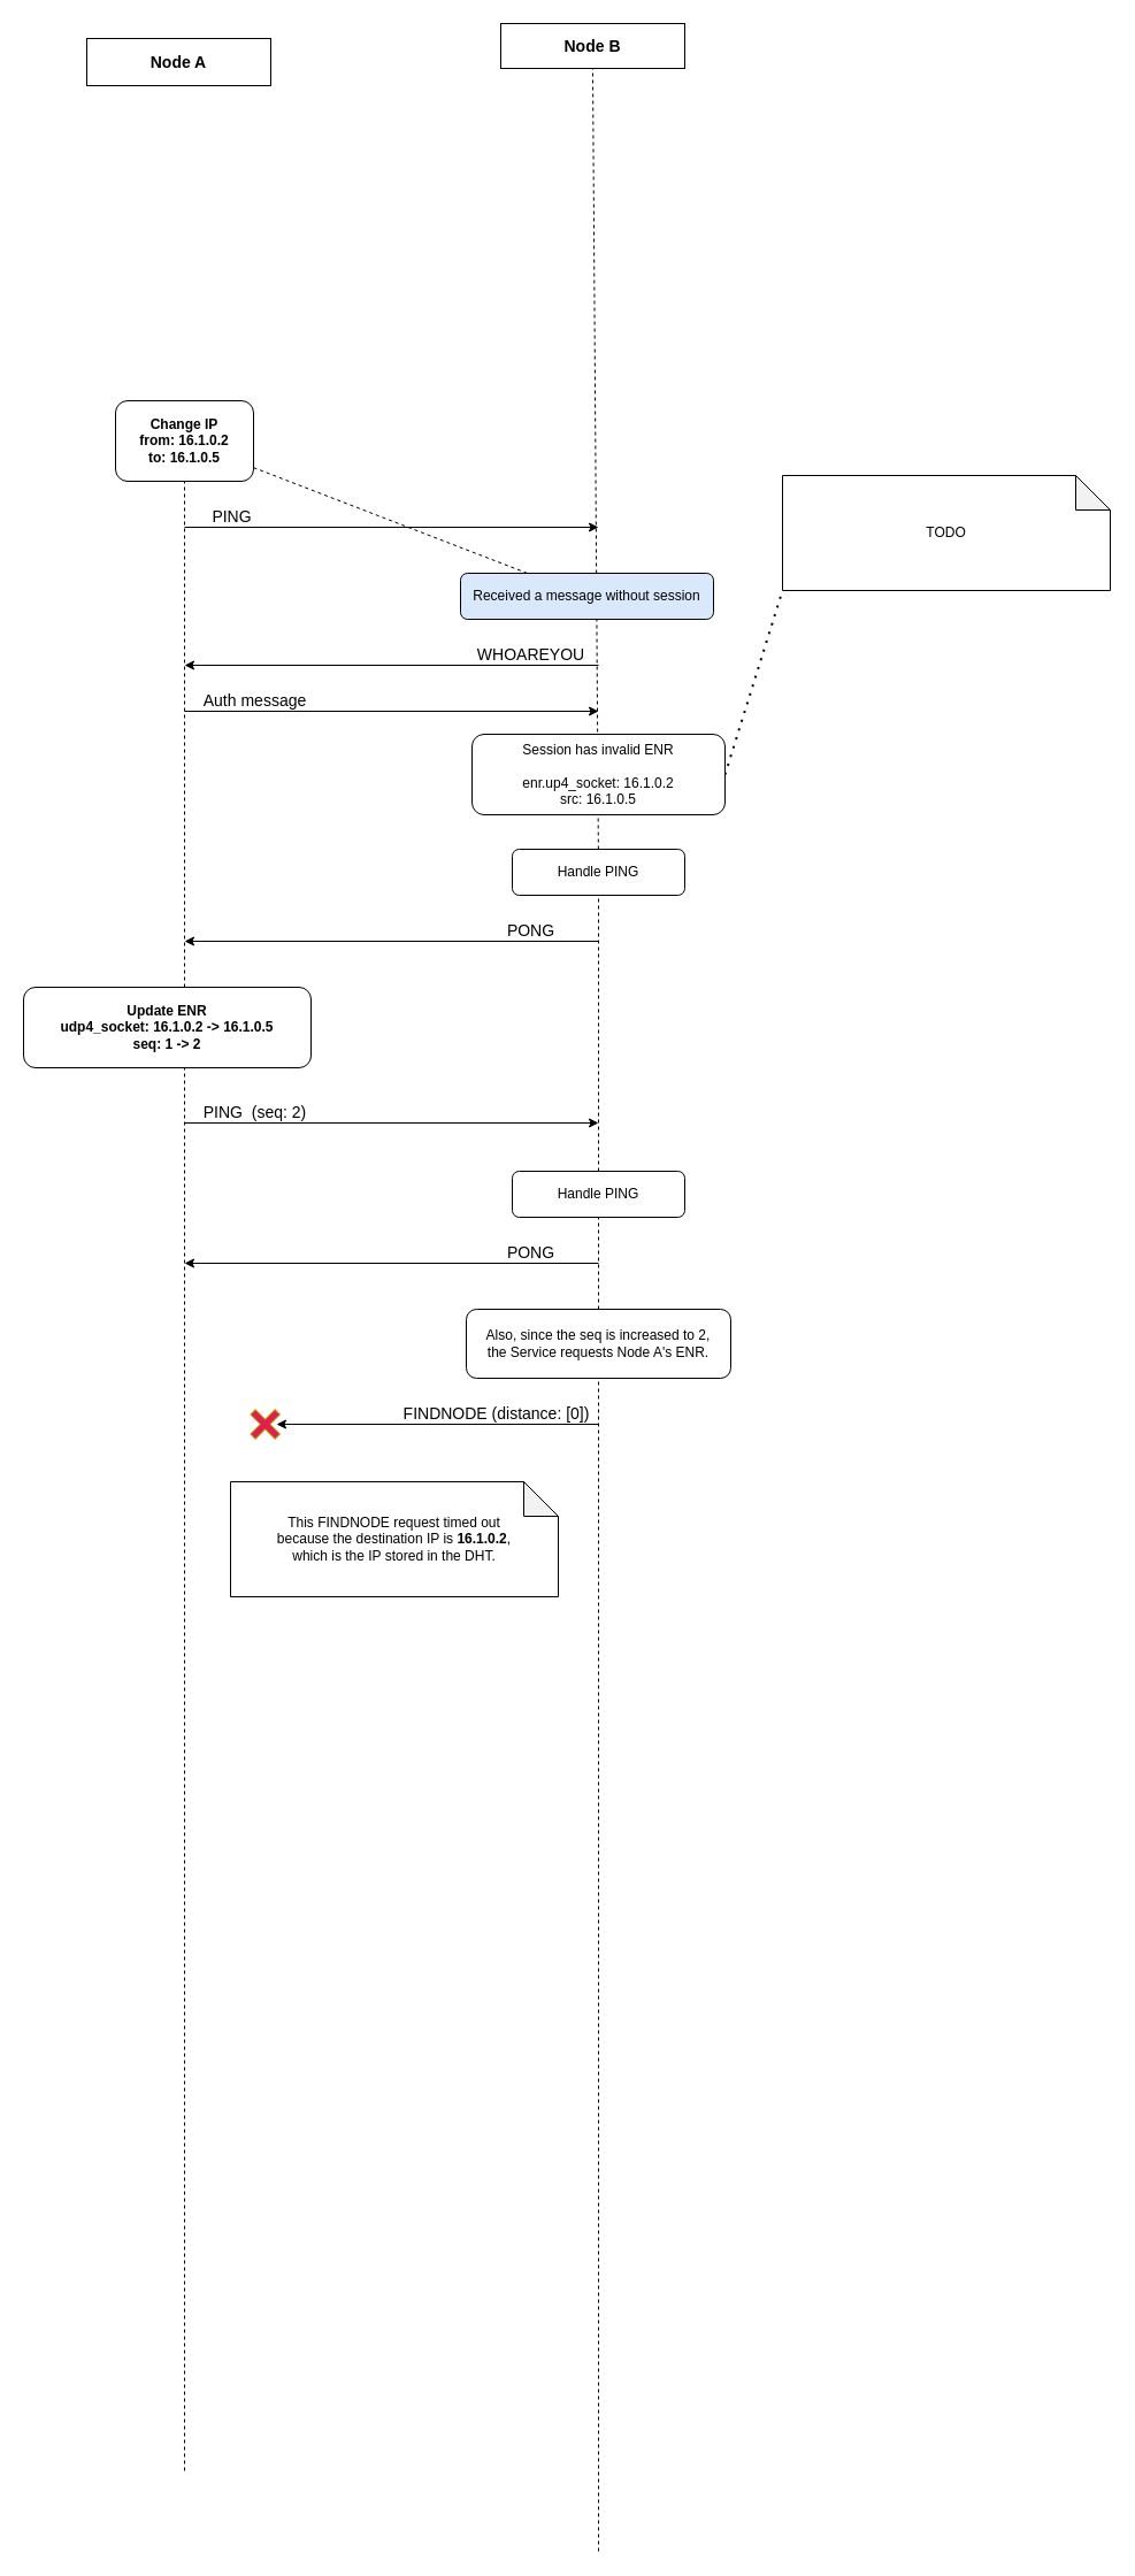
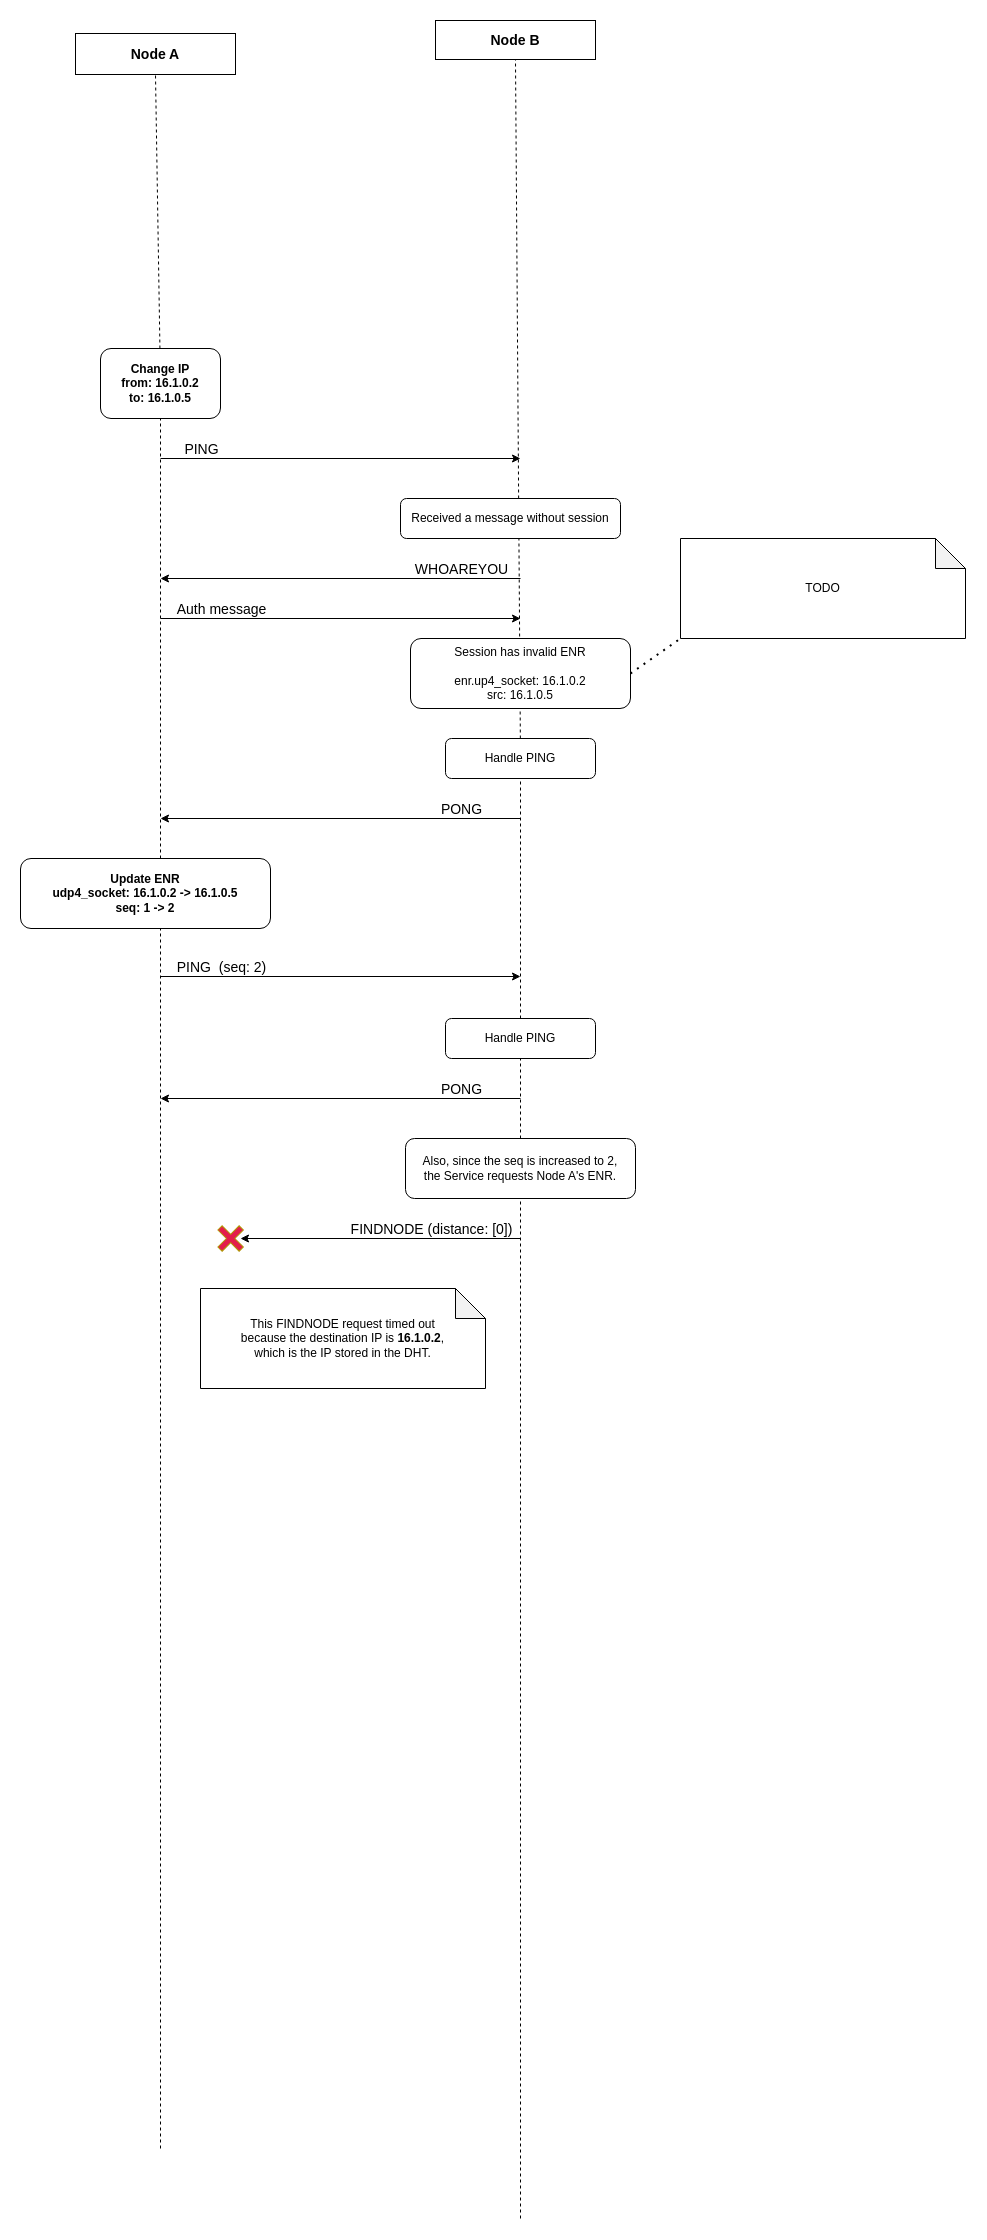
  <mxCell id="0" />
  <mxCell id="1" parent="0" />
  <mxCell id="2" value="Node A" style="rounded=0;whiteSpace=wrap;html=1;fontSize=14;fontStyle=1" vertex="1" parent="1"><mxGeometry x="75" y="33" width="160" height="41" as="geometry" /></mxCell>
  <mxCell id="3" value="Node B" style="rounded=0;whiteSpace=wrap;html=1;fontSize=14;fontStyle=1" vertex="1" parent="1"><mxGeometry x="435" y="20" width="160" height="39" as="geometry" /></mxCell>
- <mxCell id="4" value="" style="endArrow=none;dashed=1;html=1;fontSize=12;startArrow=none;" edge="1" parent="1" target="14" source="9"><mxGeometry width="50" height="50" relative="1" as="geometry"><mxPoint x="160" y="2148" as="sourcePoint" /><mxPoint x="610" y="538" as="targetPoint" /></mxGeometry></mxCell>
+ <mxCell id="4" value="" style="endArrow=none;dashed=1;html=1;fontSize=12;entryX=0.5;entryY=1;entryDx=0;entryDy=0;startArrow=none;" edge="1" parent="1" target="2" source="9"><mxGeometry width="50" height="50" relative="1" as="geometry"><mxPoint x="160" y="2148" as="sourcePoint" /><mxPoint x="610" y="538" as="targetPoint" /></mxGeometry></mxCell>
  <mxCell id="5" value="" style="endArrow=none;dashed=1;html=1;fontSize=12;entryX=0.5;entryY=1;entryDx=0;entryDy=0;startArrow=none;" edge="1" parent="1" target="3" source="19"><mxGeometry width="50" height="50" relative="1" as="geometry"><mxPoint x="520" y="2218" as="sourcePoint" /><mxPoint x="600" y="479" as="targetPoint" /></mxGeometry></mxCell>
  <mxCell id="6" value="" style="endArrow=none;dashed=1;html=1;dashPattern=1 3;strokeWidth=2;fontSize=14;fontColor=#F7FF19;exitX=1;exitY=0.5;exitDx=0;exitDy=0;entryX=0;entryY=1;entryDx=0;entryDy=0;entryPerimeter=0;" edge="1" parent="1" source="17" target="32"><mxGeometry width="50" height="50" relative="1" as="geometry"><mxPoint x="940" y="648" as="sourcePoint" /><mxPoint x="1020" y="448" as="targetPoint" /></mxGeometry></mxCell>
  <mxCell id="7" value="" style="shape=cross;whiteSpace=wrap;html=1;fontSize=12;rotation=45;fillColor=#E31E4C;fontColor=#000000;strokeColor=#B09500;" vertex="1" parent="1"><mxGeometry x="215.14" y="1223" width="30" height="30" as="geometry" /></mxCell>
  <mxCell id="8" value="" style="endArrow=none;dashed=1;html=1;fontSize=12;entryX=0.5;entryY=1;entryDx=0;entryDy=0;" edge="1" parent="1" target="9"><mxGeometry width="50" height="50" relative="1" as="geometry"><mxPoint x="160" y="2148" as="sourcePoint" /><mxPoint x="160" y="339" as="targetPoint" /></mxGeometry></mxCell>
  <mxCell id="9" value="&lt;b&gt;Change IP&lt;br&gt;from: 16.1.0.2&lt;br&gt;to: 16.1.0.5&lt;br&gt;&lt;/b&gt;" style="rounded=1;whiteSpace=wrap;html=1;" vertex="1" parent="1"><mxGeometry x="100" y="348" width="120" height="70" as="geometry" /></mxCell>
  <mxCell id="10" value="" style="endArrow=classic;html=1;fontSize=18;" edge="1" parent="1"><mxGeometry x="-160" y="-140" width="50" height="50" as="geometry"><mxPoint x="160" y="458" as="sourcePoint" /><mxPoint x="520" y="458" as="targetPoint" /></mxGeometry></mxCell>
  <mxCell id="11" value="PING" style="edgeLabel;html=1;align=center;verticalAlign=middle;resizable=0;points=[];fontSize=14;" vertex="1" connectable="0" parent="10"><mxGeometry relative="1" as="geometry"><mxPoint x="-140" y="-10" as="offset" /></mxGeometry></mxCell>
  <mxCell id="12" value="" style="endArrow=classic;html=1;fontSize=18;" edge="1" parent="1"><mxGeometry x="-150" y="-130" width="50" height="50" as="geometry"><mxPoint x="520" y="578" as="sourcePoint" /><mxPoint x="160" y="578" as="targetPoint" /></mxGeometry></mxCell>
  <mxCell id="13" value="WHOAREYOU" style="edgeLabel;html=1;align=center;verticalAlign=middle;resizable=0;points=[];fontSize=14;" vertex="1" connectable="0" parent="12"><mxGeometry relative="1" as="geometry"><mxPoint x="120" y="-10" as="offset" /></mxGeometry></mxCell>
- <mxCell id="14" value="Received a message without session" style="rounded=1;whiteSpace=wrap;html=1;fillColor=#dae8fc;" vertex="1" parent="1"><mxGeometry x="400" y="498" width="220" height="40" as="geometry" /></mxCell>
+ <mxCell id="14" value="Received a message without session" style="rounded=1;whiteSpace=wrap;html=1;" vertex="1" parent="1"><mxGeometry x="400" y="498" width="220" height="40" as="geometry" /></mxCell>
  <mxCell id="15" value="" style="endArrow=classic;html=1;fontSize=18;" edge="1" parent="1"><mxGeometry x="-160" y="20" width="50" height="50" as="geometry"><mxPoint x="160" y="618" as="sourcePoint" /><mxPoint x="520" y="618" as="targetPoint" /></mxGeometry></mxCell>
  <mxCell id="16" value="Auth message" style="edgeLabel;html=1;align=center;verticalAlign=middle;resizable=0;points=[];fontSize=14;" vertex="1" connectable="0" parent="15"><mxGeometry relative="1" as="geometry"><mxPoint x="-120" y="-10" as="offset" /></mxGeometry></mxCell>
  <mxCell id="17" value="Session has invalid ENR&lt;br&gt;&lt;br&gt;enr.up4_socket: 16.1.0.2&lt;br&gt;src: 16.1.0.5" style="rounded=1;whiteSpace=wrap;html=1;" vertex="1" parent="1"><mxGeometry x="410" y="638" width="220" height="70" as="geometry" /></mxCell>
  <mxCell id="18" value="" style="endArrow=none;dashed=1;html=1;fontSize=12;entryX=0.5;entryY=1;entryDx=0;entryDy=0;" edge="1" parent="1" target="19"><mxGeometry width="50" height="50" relative="1" as="geometry"><mxPoint x="520" y="2218" as="sourcePoint" /><mxPoint x="520" y="339" as="targetPoint" /></mxGeometry></mxCell>
  <mxCell id="19" value="Handle PING" style="rounded=1;whiteSpace=wrap;html=1;" vertex="1" parent="1"><mxGeometry x="445" y="738" width="150" height="40" as="geometry" /></mxCell>
  <mxCell id="20" value="" style="endArrow=classic;html=1;fontSize=18;" edge="1" parent="1"><mxGeometry x="-150" y="110" width="50" height="50" as="geometry"><mxPoint x="520" y="818" as="sourcePoint" /><mxPoint x="160" y="818" as="targetPoint" /></mxGeometry></mxCell>
  <mxCell id="21" value="PONG" style="edgeLabel;html=1;align=center;verticalAlign=middle;resizable=0;points=[];fontSize=14;" vertex="1" connectable="0" parent="20"><mxGeometry relative="1" as="geometry"><mxPoint x="120" y="-10" as="offset" /></mxGeometry></mxCell>
  <mxCell id="22" value="&lt;b&gt;Update ENR&lt;br&gt;udp4_socket: 16.1.0.2 -&amp;gt; 16.1.0.5&lt;br&gt;seq: 1 -&amp;gt; 2&lt;br&gt;&lt;/b&gt;" style="rounded=1;whiteSpace=wrap;html=1;" vertex="1" parent="1"><mxGeometry x="20" y="858" width="250" height="70" as="geometry" /></mxCell>
  <mxCell id="23" value="" style="endArrow=classic;html=1;fontSize=18;" edge="1" parent="1"><mxGeometry x="-160" y="378" width="50" height="50" as="geometry"><mxPoint x="160" y="976" as="sourcePoint" /><mxPoint x="520" y="976" as="targetPoint" /></mxGeometry></mxCell>
  <mxCell id="24" value="PING&amp;nbsp; (seq: 2)" style="edgeLabel;html=1;align=center;verticalAlign=middle;resizable=0;points=[];fontSize=14;" vertex="1" connectable="0" parent="23"><mxGeometry relative="1" as="geometry"><mxPoint x="-120" y="-10" as="offset" /></mxGeometry></mxCell>
  <mxCell id="25" value="Handle PING" style="rounded=1;whiteSpace=wrap;html=1;" vertex="1" parent="1"><mxGeometry x="445" y="1018" width="150" height="40" as="geometry" /></mxCell>
  <mxCell id="26" value="" style="endArrow=classic;html=1;fontSize=18;" edge="1" parent="1"><mxGeometry x="-150" y="390" width="50" height="50" as="geometry"><mxPoint x="520" y="1098" as="sourcePoint" /><mxPoint x="160" y="1098" as="targetPoint" /></mxGeometry></mxCell>
  <mxCell id="27" value="PONG" style="edgeLabel;html=1;align=center;verticalAlign=middle;resizable=0;points=[];fontSize=14;" vertex="1" connectable="0" parent="26"><mxGeometry relative="1" as="geometry"><mxPoint x="120" y="-10" as="offset" /></mxGeometry></mxCell>
  <mxCell id="28" value="Also, since the seq is increased to 2,&lt;br&gt;the Service requests Node A's ENR." style="rounded=1;whiteSpace=wrap;html=1;" vertex="1" parent="1"><mxGeometry x="405" y="1138" width="230" height="60" as="geometry" /></mxCell>
  <mxCell id="29" value="" style="endArrow=classic;html=1;fontSize=18;" edge="1" parent="1"><mxGeometry x="-150" y="530" width="50" height="50" as="geometry"><mxPoint x="520" y="1238" as="sourcePoint" /><mxPoint x="240" y="1238" as="targetPoint" /></mxGeometry></mxCell>
  <mxCell id="30" value="FINDNODE (distance: [0])" style="edgeLabel;html=1;align=center;verticalAlign=middle;resizable=0;points=[];fontSize=14;" vertex="1" connectable="0" parent="29"><mxGeometry relative="1" as="geometry"><mxPoint x="50" y="-10" as="offset" /></mxGeometry></mxCell>
  <mxCell id="31" value="This FINDNODE request timed out &lt;br&gt;because the destination IP is &lt;b&gt;16.1.0.2&lt;/b&gt;, &lt;br&gt;which is the IP stored in the DHT." style="shape=note;whiteSpace=wrap;html=1;backgroundOutline=1;darkOpacity=0.05;" vertex="1" parent="1"><mxGeometry x="200" y="1288" width="285" height="100" as="geometry" /></mxCell>
- <mxCell id="32" value="TODO" style="shape=note;whiteSpace=wrap;html=1;backgroundOutline=1;darkOpacity=0.05;" vertex="1" parent="1"><mxGeometry x="680" y="413" width="285" height="100" as="geometry" /></mxCell>
+ <mxCell id="32" value="TODO" style="shape=note;whiteSpace=wrap;html=1;backgroundOutline=1;darkOpacity=0.05;" vertex="1" parent="1"><mxGeometry x="680" y="538" width="285" height="100" as="geometry" /></mxCell>
